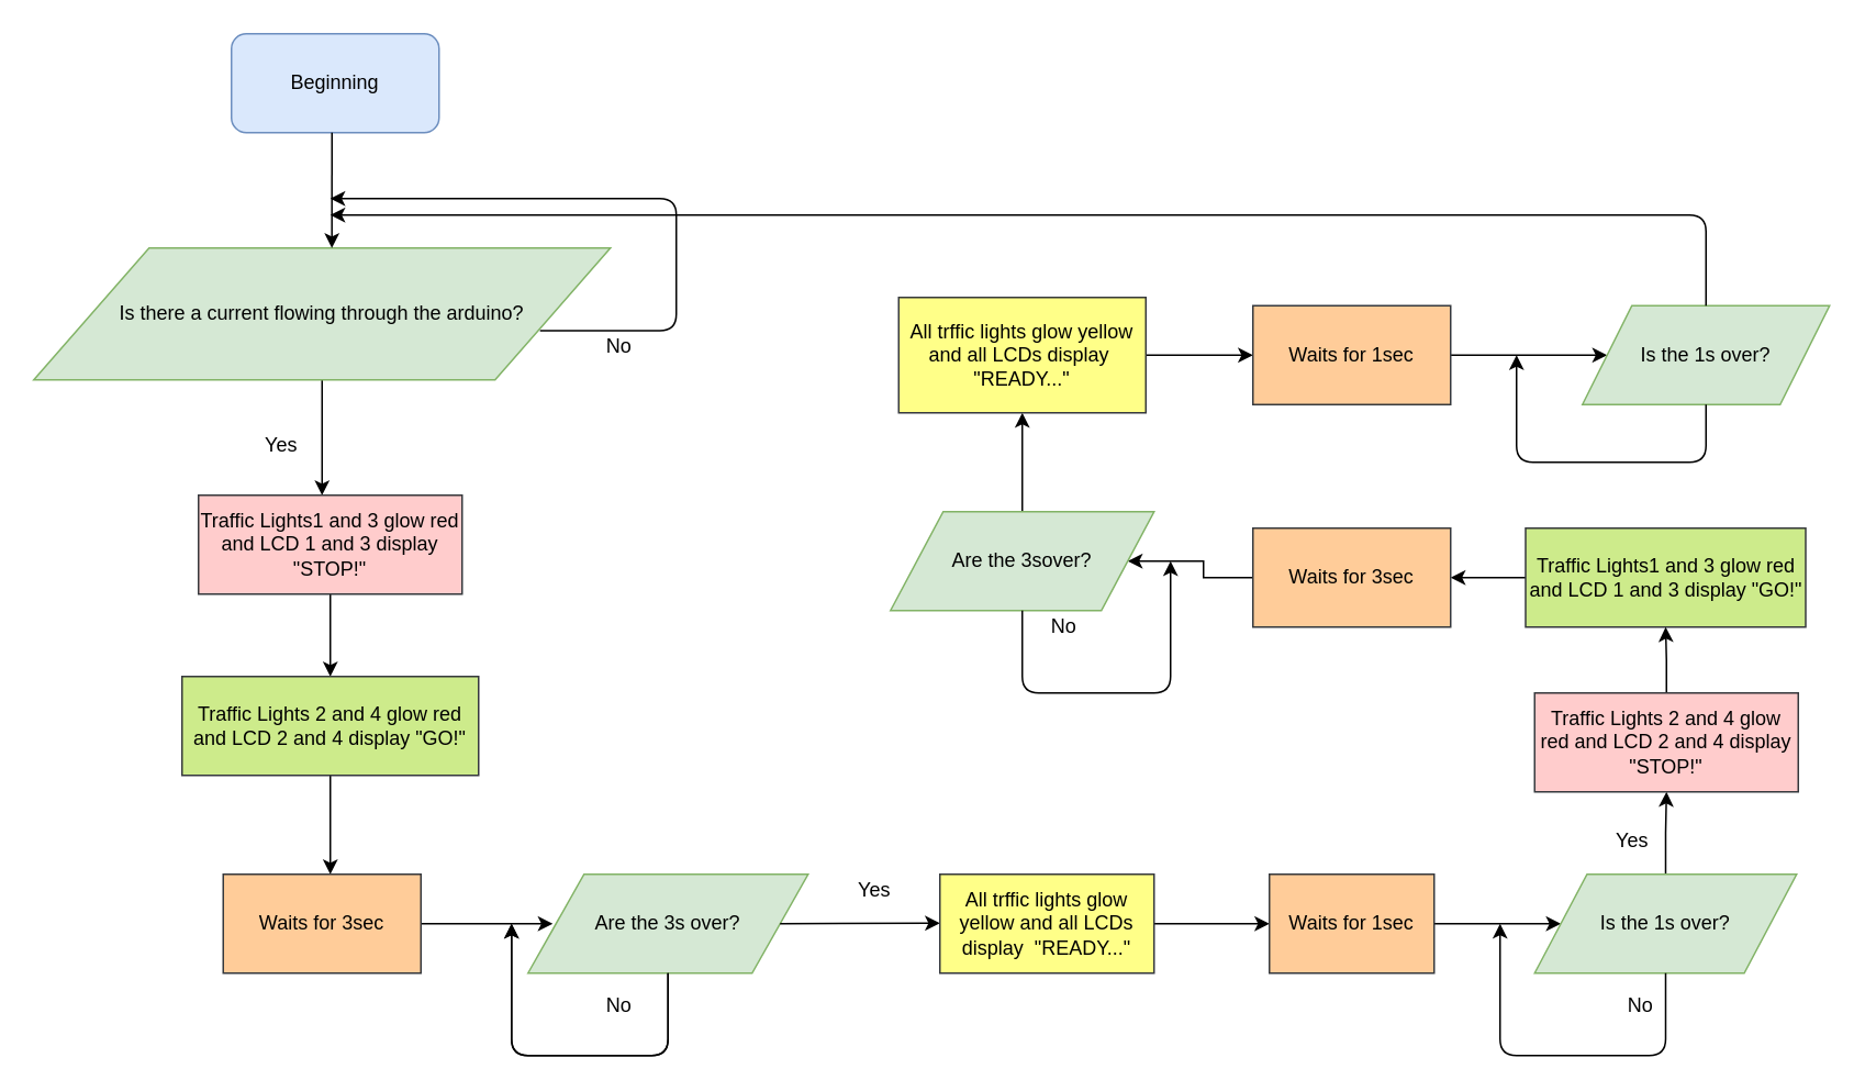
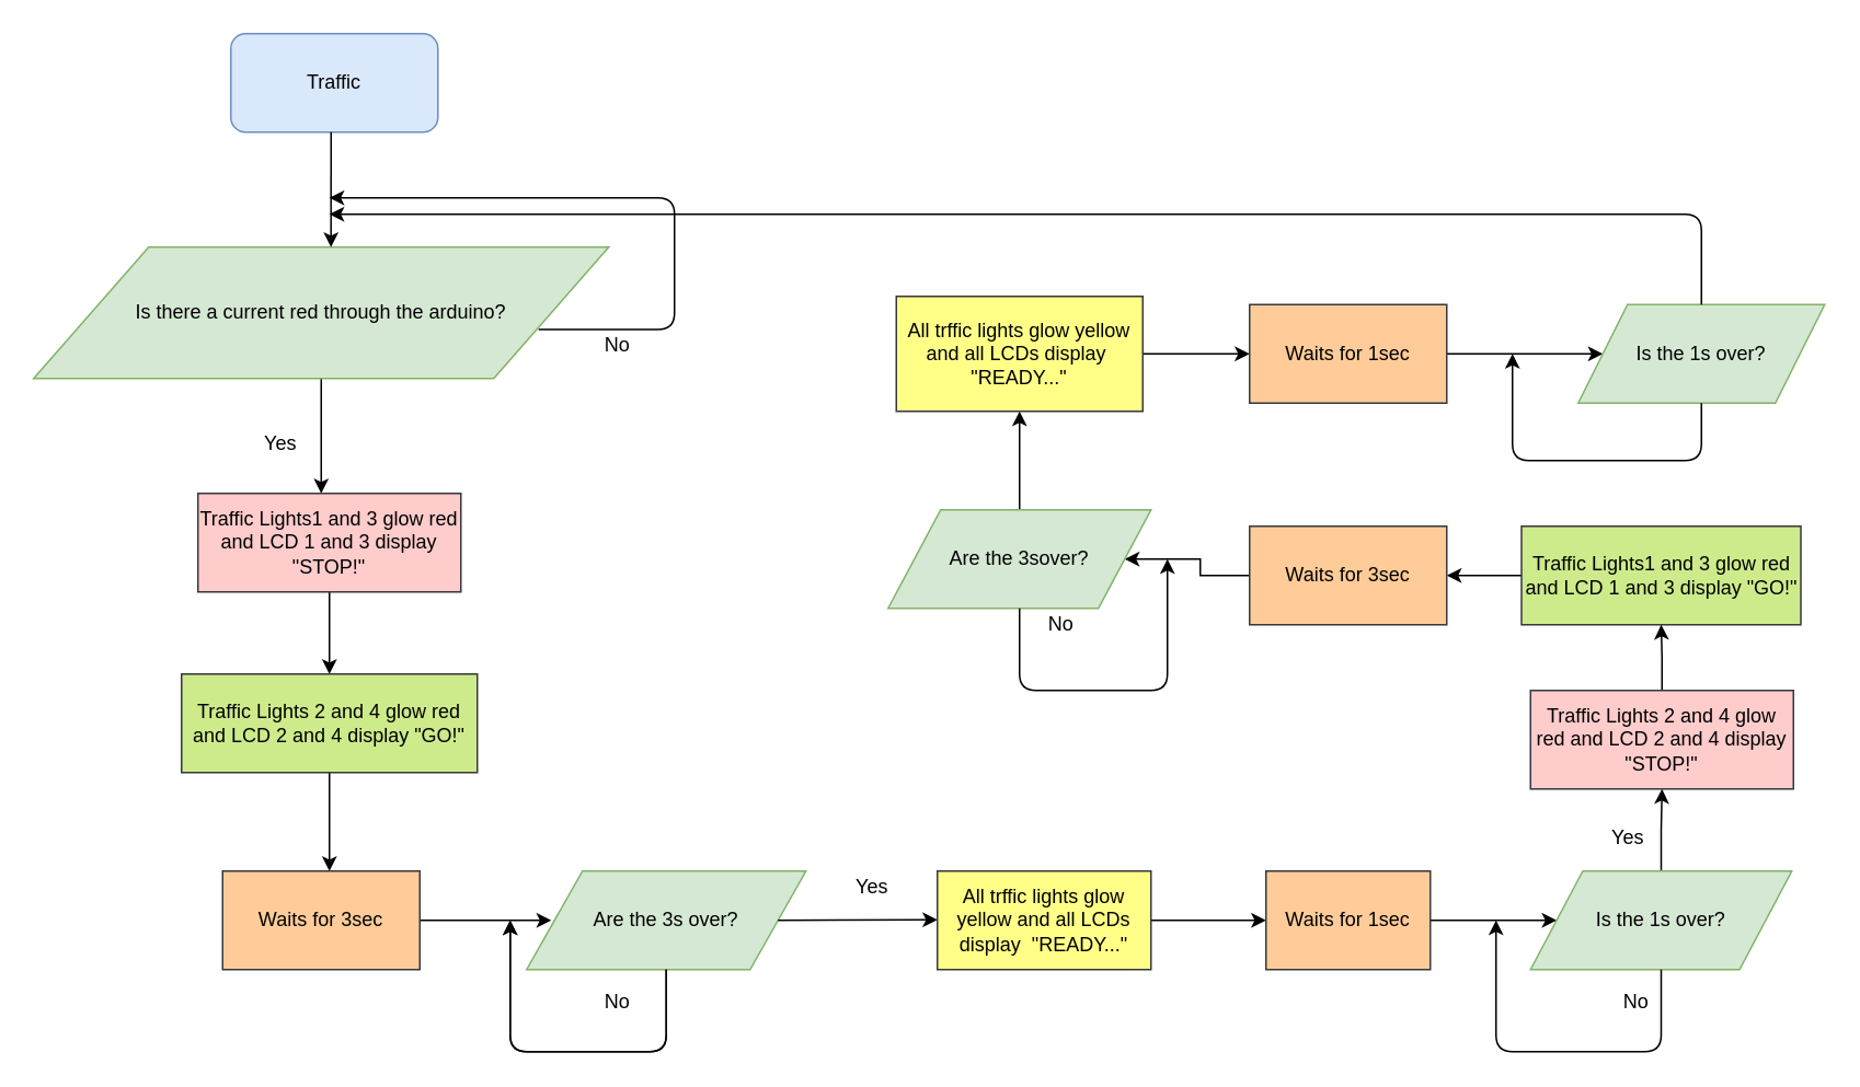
  <mxCell id="0" />
  <mxCell id="1" parent="0" />
- <mxCell id="2" value="Beginning" style="rounded=1;whiteSpace=wrap;html=1;fillColor=#dae8fc;strokeColor=#6c8ebf;" vertex="1" parent="1"><mxGeometry x="140" y="20" width="126" height="60" as="geometry" /></mxCell>
+ <mxCell id="2" value="Traffic" style="rounded=1;whiteSpace=wrap;html=1;fillColor=#dae8fc;strokeColor=#6c8ebf;" vertex="1" parent="1"><mxGeometry x="140" y="20" width="126" height="60" as="geometry" /></mxCell>
  <mxCell id="3" value="" style="edgeStyle=orthogonalEdgeStyle;rounded=0;orthogonalLoop=1;jettySize=auto;html=1;" edge="1" parent="1" source="4" target="10"><mxGeometry relative="1" as="geometry"><Array as="points"><mxPoint x="195" y="280" /><mxPoint x="195" y="280" /></Array></mxGeometry></mxCell>
- <mxCell id="4" value="&lt;div align=&quot;center&quot;&gt;Is there a current flowing through the arduino?&lt;/div&gt;" style="shape=parallelogram;perimeter=parallelogramPerimeter;whiteSpace=wrap;html=1;align=center;rounded=0;horizontal=1;fillColor=#d5e8d4;strokeColor=#82b366;" vertex="1" parent="1"><mxGeometry x="20" y="150" width="350" height="80" as="geometry" /></mxCell>
+ <mxCell id="4" value="&lt;div align=&quot;center&quot;&gt;Is there a current red through the arduino?&lt;/div&gt;" style="shape=parallelogram;perimeter=parallelogramPerimeter;whiteSpace=wrap;html=1;align=center;rounded=0;horizontal=1;fillColor=#d5e8d4;strokeColor=#82b366;" vertex="1" parent="1"><mxGeometry x="20" y="150" width="350" height="80" as="geometry" /></mxCell>
  <mxCell id="5" value="" style="edgeStyle=elbowEdgeStyle;elbow=horizontal;endArrow=classic;html=1;exitX=0.878;exitY=0.628;exitDx=0;exitDy=0;exitPerimeter=0;" edge="1" parent="1" source="4"><mxGeometry width="50" height="50" relative="1" as="geometry"><mxPoint x="330" y="200" as="sourcePoint" /><mxPoint x="200" y="120" as="targetPoint" /><Array as="points"><mxPoint x="410" y="160" /><mxPoint x="400" y="140" /><mxPoint x="330" y="140" /><mxPoint x="390" y="120" /><mxPoint x="440" y="220" /></Array></mxGeometry></mxCell>
  <mxCell id="6" value="" style="endArrow=classic;html=1;entryX=0.517;entryY=0;entryDx=0;entryDy=0;entryPerimeter=0;" edge="1" parent="1" target="4"><mxGeometry width="50" height="50" relative="1" as="geometry"><mxPoint x="201" y="80" as="sourcePoint" /><mxPoint x="205" y="140" as="targetPoint" /><Array as="points" /></mxGeometry></mxCell>
  <mxCell id="7" value="No" style="text;html=1;align=center;verticalAlign=middle;resizable=0;points=[];autosize=1;" vertex="1" parent="1"><mxGeometry x="360" y="200" width="30" height="20" as="geometry" /></mxCell>
  <mxCell id="8" value="Yes" style="text;html=1;align=center;verticalAlign=middle;resizable=0;points=[];autosize=1;" vertex="1" parent="1"><mxGeometry x="150" y="260" width="40" height="20" as="geometry" /></mxCell>
  <mxCell id="9" value="" style="edgeStyle=orthogonalEdgeStyle;rounded=0;orthogonalLoop=1;jettySize=auto;html=1;" edge="1" parent="1" source="10" target="12"><mxGeometry relative="1" as="geometry" /></mxCell>
  <mxCell id="10" value="Traffic Lights1 and 3 glow red and LCD 1 and 3 display &quot;STOP!&quot;" style="rounded=0;whiteSpace=wrap;html=1;fillColor=#ffcccc;strokeColor=#36393d;" vertex="1" parent="1"><mxGeometry x="120" y="300" width="160" height="60" as="geometry" /></mxCell>
  <mxCell id="11" value="" style="edgeStyle=orthogonalEdgeStyle;rounded=0;orthogonalLoop=1;jettySize=auto;html=1;" edge="1" parent="1" source="12" target="15"><mxGeometry relative="1" as="geometry"><Array as="points"><mxPoint x="200" y="510" /><mxPoint x="200" y="510" /></Array></mxGeometry></mxCell>
  <mxCell id="12" value="Traffic Lights 2 and 4 glow red and LCD 2 and 4 display &quot;GO!&quot;" style="rounded=0;whiteSpace=wrap;html=1;fillColor=#cdeb8b;strokeColor=#36393d;" vertex="1" parent="1"><mxGeometry x="110" y="410" width="180" height="60" as="geometry" /></mxCell>
  <mxCell id="13" value="&lt;div&gt;&lt;br&gt;&lt;/div&gt;&lt;div&gt;Are the 3s over?&lt;/div&gt;&lt;div&gt;&lt;br&gt;&lt;/div&gt;" style="shape=parallelogram;perimeter=parallelogramPerimeter;whiteSpace=wrap;html=1;rounded=0;verticalAlign=middle;fillColor=#d5e8d4;strokeColor=#82b366;" vertex="1" parent="1"><mxGeometry x="320" y="530" width="170" height="60" as="geometry" /></mxCell>
  <mxCell id="14" value="" style="edgeStyle=orthogonalEdgeStyle;rounded=0;orthogonalLoop=1;jettySize=auto;html=1;" edge="1" parent="1" source="15"><mxGeometry relative="1" as="geometry"><mxPoint x="335" y="560" as="targetPoint" /></mxGeometry></mxCell>
  <mxCell id="15" value="Waits for 3sec" style="rounded=0;whiteSpace=wrap;html=1;fillColor=#ffcc99;strokeColor=#36393d;" vertex="1" parent="1"><mxGeometry x="135" y="530" width="120" height="60" as="geometry" /></mxCell>
  <mxCell id="16" value="" style="edgeStyle=elbowEdgeStyle;elbow=vertical;endArrow=classic;html=1;" edge="1" parent="1" source="13"><mxGeometry width="50" height="50" relative="1" as="geometry"><mxPoint x="430" y="460" as="sourcePoint" /><mxPoint x="310" y="560" as="targetPoint" /><Array as="points"><mxPoint x="300" y="640" /><mxPoint x="400" y="630" /><mxPoint x="320" y="620" /><mxPoint x="360" y="570" /></Array></mxGeometry></mxCell>
  <mxCell id="17" value="" style="endArrow=classic;html=1;exitX=1;exitY=0.5;exitDx=0;exitDy=0;" edge="1" parent="1" source="13"><mxGeometry width="50" height="50" relative="1" as="geometry"><mxPoint x="500" y="559.66" as="sourcePoint" /><mxPoint x="570" y="559.66" as="targetPoint" /></mxGeometry></mxCell>
  <mxCell id="18" value="No" style="text;html=1;align=center;verticalAlign=middle;resizable=0;points=[];autosize=1;" vertex="1" parent="1"><mxGeometry x="360" y="600" width="30" height="20" as="geometry" /></mxCell>
  <mxCell id="19" value="Yes" style="text;html=1;align=center;verticalAlign=middle;resizable=0;points=[];autosize=1;" vertex="1" parent="1"><mxGeometry x="510" y="530" width="40" height="20" as="geometry" /></mxCell>
  <mxCell id="20" value="" style="edgeStyle=orthogonalEdgeStyle;rounded=0;orthogonalLoop=1;jettySize=auto;html=1;" edge="1" parent="1" source="21" target="23"><mxGeometry relative="1" as="geometry" /></mxCell>
  <mxCell id="21" value="All trffic lights glow yellow and all LCDs display&amp;nbsp; &quot;READY...&quot;" style="rounded=0;whiteSpace=wrap;html=1;fillColor=#ffff88;strokeColor=#36393d;" vertex="1" parent="1"><mxGeometry x="570" y="530" width="130" height="60" as="geometry" /></mxCell>
  <mxCell id="22" value="" style="edgeStyle=orthogonalEdgeStyle;rounded=0;orthogonalLoop=1;jettySize=auto;html=1;" edge="1" parent="1" source="23" target="25"><mxGeometry relative="1" as="geometry" /></mxCell>
  <mxCell id="23" value="Waits for 1sec" style="rounded=0;whiteSpace=wrap;html=1;fillColor=#ffcc99;strokeColor=#36393d;" vertex="1" parent="1"><mxGeometry x="770" y="530" width="100" height="60" as="geometry" /></mxCell>
  <mxCell id="24" value="" style="edgeStyle=orthogonalEdgeStyle;rounded=0;orthogonalLoop=1;jettySize=auto;html=1;" edge="1" parent="1" source="25" target="33"><mxGeometry relative="1" as="geometry" /></mxCell>
  <mxCell id="25" value="&lt;div&gt;&lt;br&gt;&lt;/div&gt;&lt;div&gt;&lt;br&gt;&lt;/div&gt;&lt;div&gt;Is the 1s over?&lt;/div&gt;&lt;div&gt;&lt;br&gt;&lt;br&gt;&lt;/div&gt;" style="shape=parallelogram;perimeter=parallelogramPerimeter;whiteSpace=wrap;html=1;rounded=0;fillColor=#d5e8d4;strokeColor=#82b366;" vertex="1" parent="1"><mxGeometry x="931" y="530" width="159" height="60" as="geometry" /></mxCell>
  <mxCell id="26" value="" style="edgeStyle=orthogonalEdgeStyle;rounded=0;orthogonalLoop=1;jettySize=auto;html=1;" edge="1" parent="1" source="27" target="35"><mxGeometry relative="1" as="geometry" /></mxCell>
  <mxCell id="27" value="Traffic Lights1 and 3 glow red and LCD 1 and 3 display &quot;GO!&quot;" style="rounded=0;whiteSpace=wrap;html=1;fillColor=#cdeb8b;strokeColor=#36393d;" vertex="1" parent="1"><mxGeometry x="925.5" y="320" width="170" height="60" as="geometry" /></mxCell>
  <mxCell id="28" value="Yes" style="text;html=1;align=center;verticalAlign=middle;resizable=0;points=[];autosize=1;" vertex="1" parent="1"><mxGeometry x="970" y="500" width="40" height="20" as="geometry" /></mxCell>
  <mxCell id="29" value="" style="edgeStyle=elbowEdgeStyle;elbow=vertical;endArrow=classic;html=1;" edge="1" parent="1"><mxGeometry width="50" height="50" relative="1" as="geometry"><mxPoint x="405" y="590" as="sourcePoint" /><mxPoint x="310" y="560" as="targetPoint" /><Array as="points"><mxPoint x="300" y="640" /><mxPoint x="400" y="630" /><mxPoint x="320" y="620" /><mxPoint x="360" y="570" /></Array></mxGeometry></mxCell>
  <mxCell id="30" value="" style="edgeStyle=elbowEdgeStyle;elbow=vertical;endArrow=classic;html=1;exitX=0.5;exitY=1;exitDx=0;exitDy=0;" edge="1" parent="1" source="25"><mxGeometry width="50" height="50" relative="1" as="geometry"><mxPoint x="1011" y="600" as="sourcePoint" /><mxPoint x="910" y="560" as="targetPoint" /><Array as="points"><mxPoint x="980" y="640" /><mxPoint x="960" y="620" /></Array></mxGeometry></mxCell>
  <mxCell id="31" value="No" style="text;html=1;align=center;verticalAlign=middle;resizable=0;points=[];autosize=1;" vertex="1" parent="1"><mxGeometry x="980" y="600" width="30" height="20" as="geometry" /></mxCell>
  <mxCell id="32" value="" style="edgeStyle=orthogonalEdgeStyle;rounded=0;orthogonalLoop=1;jettySize=auto;html=1;" edge="1" parent="1" source="33" target="27"><mxGeometry relative="1" as="geometry" /></mxCell>
  <mxCell id="33" value="Traffic Lights 2 and 4 glow red and LCD 2 and 4 display &quot;STOP!&quot;" style="rounded=0;whiteSpace=wrap;html=1;fillColor=#ffcccc;strokeColor=#36393d;" vertex="1" parent="1"><mxGeometry x="931" y="420" width="160" height="60" as="geometry" /></mxCell>
  <mxCell id="34" value="" style="edgeStyle=orthogonalEdgeStyle;rounded=0;orthogonalLoop=1;jettySize=auto;html=1;" edge="1" parent="1" source="35" target="37"><mxGeometry relative="1" as="geometry" /></mxCell>
  <mxCell id="35" value="Waits for 3sec" style="rounded=0;whiteSpace=wrap;html=1;fillColor=#ffcc99;strokeColor=#36393d;" vertex="1" parent="1"><mxGeometry x="760" y="320" width="120" height="60" as="geometry" /></mxCell>
  <mxCell id="36" value="" style="edgeStyle=orthogonalEdgeStyle;rounded=0;orthogonalLoop=1;jettySize=auto;html=1;" edge="1" parent="1" source="37" target="41"><mxGeometry relative="1" as="geometry" /></mxCell>
  <mxCell id="37" value="&lt;div&gt;Are the 3sover?&lt;/div&gt;" style="shape=parallelogram;perimeter=parallelogramPerimeter;whiteSpace=wrap;html=1;rounded=0;fillColor=#d5e8d4;strokeColor=#82b366;" vertex="1" parent="1"><mxGeometry x="540" y="310" width="160" height="60" as="geometry" /></mxCell>
  <mxCell id="38" value="" style="edgeStyle=elbowEdgeStyle;elbow=vertical;endArrow=classic;html=1;" edge="1" parent="1"><mxGeometry width="50" height="50" relative="1" as="geometry"><mxPoint x="620" y="370" as="sourcePoint" /><mxPoint x="710" y="340" as="targetPoint" /><Array as="points"><mxPoint x="670" y="420" /></Array></mxGeometry></mxCell>
  <mxCell id="39" value="No" style="text;html=1;align=center;verticalAlign=middle;resizable=0;points=[];autosize=1;" vertex="1" parent="1"><mxGeometry x="630" y="370" width="30" height="20" as="geometry" /></mxCell>
  <mxCell id="40" value="" style="edgeStyle=orthogonalEdgeStyle;rounded=0;orthogonalLoop=1;jettySize=auto;html=1;" edge="1" parent="1" source="41" target="43"><mxGeometry relative="1" as="geometry" /></mxCell>
  <mxCell id="41" value="All trffic lights glow yellow and all LCDs display&amp;nbsp; &quot;READY...&quot;" style="rounded=0;whiteSpace=wrap;html=1;fillColor=#ffff88;strokeColor=#36393d;" vertex="1" parent="1"><mxGeometry x="545" y="180" width="150" height="70" as="geometry" /></mxCell>
  <mxCell id="42" value="" style="edgeStyle=orthogonalEdgeStyle;rounded=0;orthogonalLoop=1;jettySize=auto;html=1;" edge="1" parent="1" source="43" target="44"><mxGeometry relative="1" as="geometry" /></mxCell>
  <mxCell id="43" value="Waits for 1sec" style="rounded=0;whiteSpace=wrap;html=1;fillColor=#ffcc99;strokeColor=#36393d;" vertex="1" parent="1"><mxGeometry x="760" y="185" width="120" height="60" as="geometry" /></mxCell>
  <mxCell id="44" value="&lt;div&gt;&lt;br&gt;&lt;/div&gt;&lt;div&gt;&lt;br&gt;&lt;/div&gt;&lt;div&gt;&lt;br&gt;&lt;/div&gt;&lt;div&gt;Is the 1s over?&lt;/div&gt;&lt;div&gt;&lt;br&gt;&lt;br&gt;&lt;br&gt;&lt;/div&gt;" style="shape=parallelogram;perimeter=parallelogramPerimeter;whiteSpace=wrap;html=1;rounded=0;fillColor=#d5e8d4;strokeColor=#82b366;" vertex="1" parent="1"><mxGeometry x="960" y="185" width="150" height="60" as="geometry" /></mxCell>
  <mxCell id="45" value="" style="edgeStyle=elbowEdgeStyle;elbow=vertical;endArrow=classic;html=1;" edge="1" parent="1" source="44"><mxGeometry width="50" height="50" relative="1" as="geometry"><mxPoint x="900" y="300" as="sourcePoint" /><mxPoint x="920" y="215" as="targetPoint" /><Array as="points"><mxPoint x="940" y="280" /><mxPoint x="930" y="280" /></Array></mxGeometry></mxCell>
  <mxCell id="46" value="" style="edgeStyle=elbowEdgeStyle;endArrow=classic;html=1;exitX=0.5;exitY=0;exitDx=0;exitDy=0;" edge="1" parent="1" source="44"><mxGeometry width="50" height="50" relative="1" as="geometry"><mxPoint x="1016" y="150" as="sourcePoint" /><mxPoint x="200" y="130" as="targetPoint" /><Array as="points"><mxPoint x="1035" y="140" /></Array></mxGeometry></mxCell>
